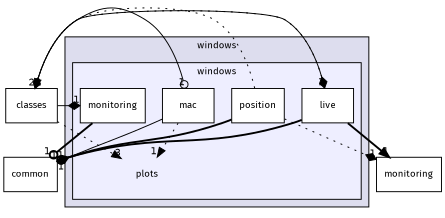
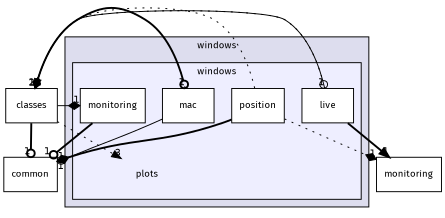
  digraph {
    compound=true
    fontname="Fira Sans"
    node [fontname="Fira Sans" fontsize=10 shape=box]
    edge [headlabel=1 labeldistance=1.5 labelfontname=Helvetica labelfontsize=10 style=dotted arrowhead=odot fontname="Fira Sans"]
    n1 [label=plots shape=plaintext]
    n2 [color=black fillcolor=white label=live style=filled]
    n3 [color=black fillcolor=white label=mac style=filled]
    n4 [color=black fillcolor=white label=monitoring style=filled]
    n5 [color=black fillcolor=white label=position style=filled]
    n6 [label=classes]
    n7 [label=monitoring]
    n8 [label=common]
    subgraph cluster_1 {
      bgcolor="#ddddee"
      fontsize=10
      label=windows
      pencolor=black
      subgraph cluster_2 {
        bgcolor="#eeeeff"
        fontsize=10
        pencolor=black
        n1
        n2
        n3
        n4
        n5
      }
    }
    n2 -> n6 [headlabel=2 style=solid arrowhead=diamond]
    n2 -> n7 [style=bold arrowhead=normal]
-   n2 -> n8 [style=bold]
-   n3 -> n1 [arrowhead=normal]
+   n6 -> n8 [style=bold]
+   n3 -> n6 [arrowhead=normal]
    n3 -> n8 [style=solid]
    n4 -> n8 [style=bold]
-   n5 -> n6 [arrowhead=normal]
+   n5 -> n6 [arrowhead=diamond]
    n5 -> n7 [arrowhead=diamond]
    n5 -> n8 [style=bold arrowhead=diamond]
    n6 -> n1 [headlabel=3 arrowhead=normal]
-   n6 -> n2 [arrowhead=diamond]
-   n6 -> n3 [style=solid]
+   n6 -> n2
+   n6 -> n3 [style=bold]
    n6 -> n4 [style=solid arrowhead=diamond]
  }
